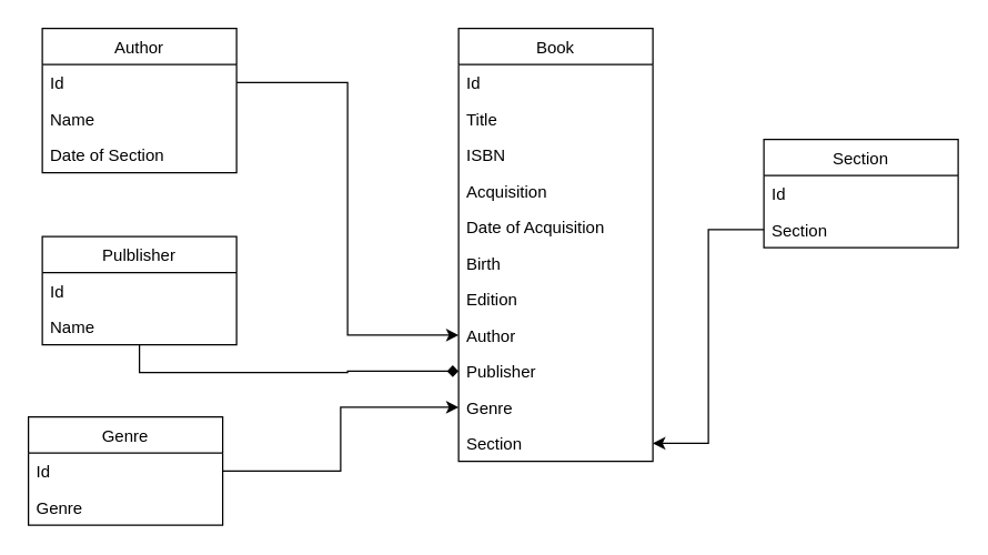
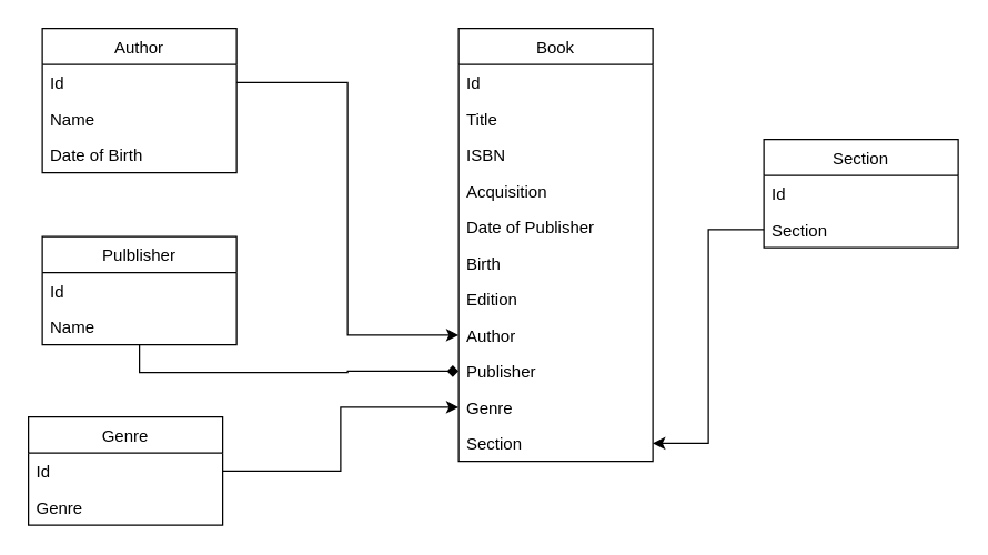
  <mxCell id="0" />
  <mxCell id="1" parent="0" />
  <mxCell id="2" value="Author" style="swimlane;fontStyle=0;childLayout=stackLayout;horizontal=1;startSize=26;fillColor=none;horizontalStack=0;resizeParent=1;resizeParentMax=0;resizeLast=0;collapsible=1;marginBottom=0;" vertex="1" parent="1"><mxGeometry x="30" y="20" width="140" height="104" as="geometry" /></mxCell>
  <mxCell id="3" value="Id" style="text;strokeColor=none;fillColor=none;align=left;verticalAlign=top;spacingLeft=4;spacingRight=4;overflow=hidden;rotatable=0;points=[[0,0.5],[1,0.5]];portConstraint=eastwest;" vertex="1" parent="2"><mxGeometry y="26" width="140" height="26" as="geometry" /></mxCell>
  <mxCell id="4" value="Name" style="text;strokeColor=none;fillColor=none;align=left;verticalAlign=top;spacingLeft=4;spacingRight=4;overflow=hidden;rotatable=0;points=[[0,0.5],[1,0.5]];portConstraint=eastwest;" vertex="1" parent="2"><mxGeometry y="52" width="140" height="26" as="geometry" /></mxCell>
- <mxCell id="5" value="Date of Section" style="text;strokeColor=none;fillColor=none;align=left;verticalAlign=top;spacingLeft=4;spacingRight=4;overflow=hidden;rotatable=0;points=[[0,0.5],[1,0.5]];portConstraint=eastwest;" vertex="1" parent="2"><mxGeometry y="78" width="140" height="26" as="geometry" /></mxCell>
+ <mxCell id="5" value="Date of Birth" style="text;strokeColor=none;fillColor=none;align=left;verticalAlign=top;spacingLeft=4;spacingRight=4;overflow=hidden;rotatable=0;points=[[0,0.5],[1,0.5]];portConstraint=eastwest;" vertex="1" parent="2"><mxGeometry y="78" width="140" height="26" as="geometry" /></mxCell>
  <mxCell id="6" value="Book" style="swimlane;fontStyle=0;childLayout=stackLayout;horizontal=1;startSize=26;fillColor=none;horizontalStack=0;resizeParent=1;resizeParentMax=0;resizeLast=0;collapsible=1;marginBottom=0;" vertex="1" parent="1"><mxGeometry x="330" y="20" width="140" height="312" as="geometry"><mxRectangle x="400" y="60" width="70" height="30" as="alternateBounds" /></mxGeometry></mxCell>
  <mxCell id="7" value="Id" style="text;strokeColor=none;fillColor=none;align=left;verticalAlign=top;spacingLeft=4;spacingRight=4;overflow=hidden;rotatable=0;points=[[0,0.5],[1,0.5]];portConstraint=eastwest;" vertex="1" parent="6"><mxGeometry y="26" width="140" height="26" as="geometry" /></mxCell>
  <mxCell id="8" value="Title" style="text;strokeColor=none;fillColor=none;align=left;verticalAlign=top;spacingLeft=4;spacingRight=4;overflow=hidden;rotatable=0;points=[[0,0.5],[1,0.5]];portConstraint=eastwest;" vertex="1" parent="6"><mxGeometry y="52" width="140" height="26" as="geometry" /></mxCell>
  <mxCell id="9" value="ISBN" style="text;strokeColor=none;fillColor=none;align=left;verticalAlign=top;spacingLeft=4;spacingRight=4;overflow=hidden;rotatable=0;points=[[0,0.5],[1,0.5]];portConstraint=eastwest;" vertex="1" parent="6"><mxGeometry y="78" width="140" height="26" as="geometry" /></mxCell>
  <mxCell id="10" value="Acquisition" style="text;strokeColor=none;fillColor=none;align=left;verticalAlign=top;spacingLeft=4;spacingRight=4;overflow=hidden;rotatable=0;points=[[0,0.5],[1,0.5]];portConstraint=eastwest;" vertex="1" parent="6"><mxGeometry y="104" width="140" height="26" as="geometry" /></mxCell>
- <mxCell id="11" value="Date of Acquisition" style="text;strokeColor=none;fillColor=none;align=left;verticalAlign=top;spacingLeft=4;spacingRight=4;overflow=hidden;rotatable=0;points=[[0,0.5],[1,0.5]];portConstraint=eastwest;" vertex="1" parent="6"><mxGeometry y="130" width="140" height="26" as="geometry" /></mxCell>
+ <mxCell id="11" value="Date of Publisher" style="text;strokeColor=none;fillColor=none;align=left;verticalAlign=top;spacingLeft=4;spacingRight=4;overflow=hidden;rotatable=0;points=[[0,0.5],[1,0.5]];portConstraint=eastwest;" vertex="1" parent="6"><mxGeometry y="130" width="140" height="26" as="geometry" /></mxCell>
  <mxCell id="12" value="Birth" style="text;strokeColor=none;fillColor=none;align=left;verticalAlign=top;spacingLeft=4;spacingRight=4;overflow=hidden;rotatable=0;points=[[0,0.5],[1,0.5]];portConstraint=eastwest;" vertex="1" parent="6"><mxGeometry y="156" width="140" height="26" as="geometry" /></mxCell>
  <mxCell id="13" value="Edition" style="text;strokeColor=none;fillColor=none;align=left;verticalAlign=top;spacingLeft=4;spacingRight=4;overflow=hidden;rotatable=0;points=[[0,0.5],[1,0.5]];portConstraint=eastwest;" vertex="1" parent="6"><mxGeometry y="182" width="140" height="26" as="geometry" /></mxCell>
  <mxCell id="14" value="Author" style="text;strokeColor=none;fillColor=none;align=left;verticalAlign=top;spacingLeft=4;spacingRight=4;overflow=hidden;rotatable=0;points=[[0,0.5],[1,0.5]];portConstraint=eastwest;" vertex="1" parent="6"><mxGeometry y="208" width="140" height="26" as="geometry" /></mxCell>
  <mxCell id="15" value="Publisher" style="text;strokeColor=none;fillColor=none;align=left;verticalAlign=top;spacingLeft=4;spacingRight=4;overflow=hidden;rotatable=0;points=[[0,0.5],[1,0.5]];portConstraint=eastwest;" vertex="1" parent="6"><mxGeometry y="234" width="140" height="26" as="geometry" /></mxCell>
  <mxCell id="16" value="Genre" style="text;strokeColor=none;fillColor=none;align=left;verticalAlign=top;spacingLeft=4;spacingRight=4;overflow=hidden;rotatable=0;points=[[0,0.5],[1,0.5]];portConstraint=eastwest;" vertex="1" parent="6"><mxGeometry y="260" width="140" height="26" as="geometry" /></mxCell>
  <mxCell id="17" value="Section" style="text;strokeColor=none;fillColor=none;align=left;verticalAlign=top;spacingLeft=4;spacingRight=4;overflow=hidden;rotatable=0;points=[[0,0.5],[1,0.5]];portConstraint=eastwest;" vertex="1" parent="6"><mxGeometry y="286" width="140" height="26" as="geometry" /></mxCell>
  <mxCell id="18" style="edgeStyle=orthogonalEdgeStyle;rounded=0;orthogonalLoop=1;jettySize=auto;html=1;endArrow=diamond;" edge="1" parent="1" source="19" target="15"><mxGeometry relative="1" as="geometry" /></mxCell>
  <mxCell id="19" value="Pulblisher" style="swimlane;fontStyle=0;childLayout=stackLayout;horizontal=1;startSize=26;fillColor=none;horizontalStack=0;resizeParent=1;resizeParentMax=0;resizeLast=0;collapsible=1;marginBottom=0;" vertex="1" parent="1"><mxGeometry x="30" y="170" width="140" height="78" as="geometry" /></mxCell>
  <mxCell id="20" value="Id" style="text;strokeColor=none;fillColor=none;align=left;verticalAlign=top;spacingLeft=4;spacingRight=4;overflow=hidden;rotatable=0;points=[[0,0.5],[1,0.5]];portConstraint=eastwest;" vertex="1" parent="19"><mxGeometry y="26" width="140" height="26" as="geometry" /></mxCell>
  <mxCell id="21" value="Name" style="text;strokeColor=none;fillColor=none;align=left;verticalAlign=top;spacingLeft=4;spacingRight=4;overflow=hidden;rotatable=0;points=[[0,0.5],[1,0.5]];portConstraint=eastwest;" vertex="1" parent="19"><mxGeometry y="52" width="140" height="26" as="geometry" /></mxCell>
  <mxCell id="22" value="Section" style="swimlane;fontStyle=0;childLayout=stackLayout;horizontal=1;startSize=26;fillColor=none;horizontalStack=0;resizeParent=1;resizeParentMax=0;resizeLast=0;collapsible=1;marginBottom=0;" vertex="1" parent="1"><mxGeometry x="550" y="100" width="140" height="78" as="geometry" /></mxCell>
  <mxCell id="23" value="Id" style="text;strokeColor=none;fillColor=none;align=left;verticalAlign=top;spacingLeft=4;spacingRight=4;overflow=hidden;rotatable=0;points=[[0,0.5],[1,0.5]];portConstraint=eastwest;" vertex="1" parent="22"><mxGeometry y="26" width="140" height="26" as="geometry" /></mxCell>
  <mxCell id="24" value="Section" style="text;strokeColor=none;fillColor=none;align=left;verticalAlign=top;spacingLeft=4;spacingRight=4;overflow=hidden;rotatable=0;points=[[0,0.5],[1,0.5]];portConstraint=eastwest;" vertex="1" parent="22"><mxGeometry y="52" width="140" height="26" as="geometry" /></mxCell>
  <mxCell id="25" value="Genre" style="swimlane;fontStyle=0;childLayout=stackLayout;horizontal=1;startSize=26;fillColor=none;horizontalStack=0;resizeParent=1;resizeParentMax=0;resizeLast=0;collapsible=1;marginBottom=0;" vertex="1" parent="1"><mxGeometry x="20" y="300" width="140" height="78" as="geometry" /></mxCell>
  <mxCell id="26" value="Id" style="text;strokeColor=none;fillColor=none;align=left;verticalAlign=top;spacingLeft=4;spacingRight=4;overflow=hidden;rotatable=0;points=[[0,0.5],[1,0.5]];portConstraint=eastwest;" vertex="1" parent="25"><mxGeometry y="26" width="140" height="26" as="geometry" /></mxCell>
  <mxCell id="27" value="Genre" style="text;strokeColor=none;fillColor=none;align=left;verticalAlign=top;spacingLeft=4;spacingRight=4;overflow=hidden;rotatable=0;points=[[0,0.5],[1,0.5]];portConstraint=eastwest;" vertex="1" parent="25"><mxGeometry y="52" width="140" height="26" as="geometry" /></mxCell>
  <mxCell id="28" style="edgeStyle=orthogonalEdgeStyle;rounded=0;orthogonalLoop=1;jettySize=auto;html=1;" edge="1" parent="1" source="3" target="14"><mxGeometry relative="1" as="geometry" /></mxCell>
  <mxCell id="29" style="edgeStyle=orthogonalEdgeStyle;rounded=0;orthogonalLoop=1;jettySize=auto;html=1;entryX=0;entryY=0.5;entryDx=0;entryDy=0;" edge="1" parent="1" source="26" target="16"><mxGeometry relative="1" as="geometry" /></mxCell>
  <mxCell id="30" style="edgeStyle=orthogonalEdgeStyle;rounded=0;orthogonalLoop=1;jettySize=auto;html=1;" edge="1" parent="1" source="24" target="17"><mxGeometry relative="1" as="geometry" /></mxCell>
